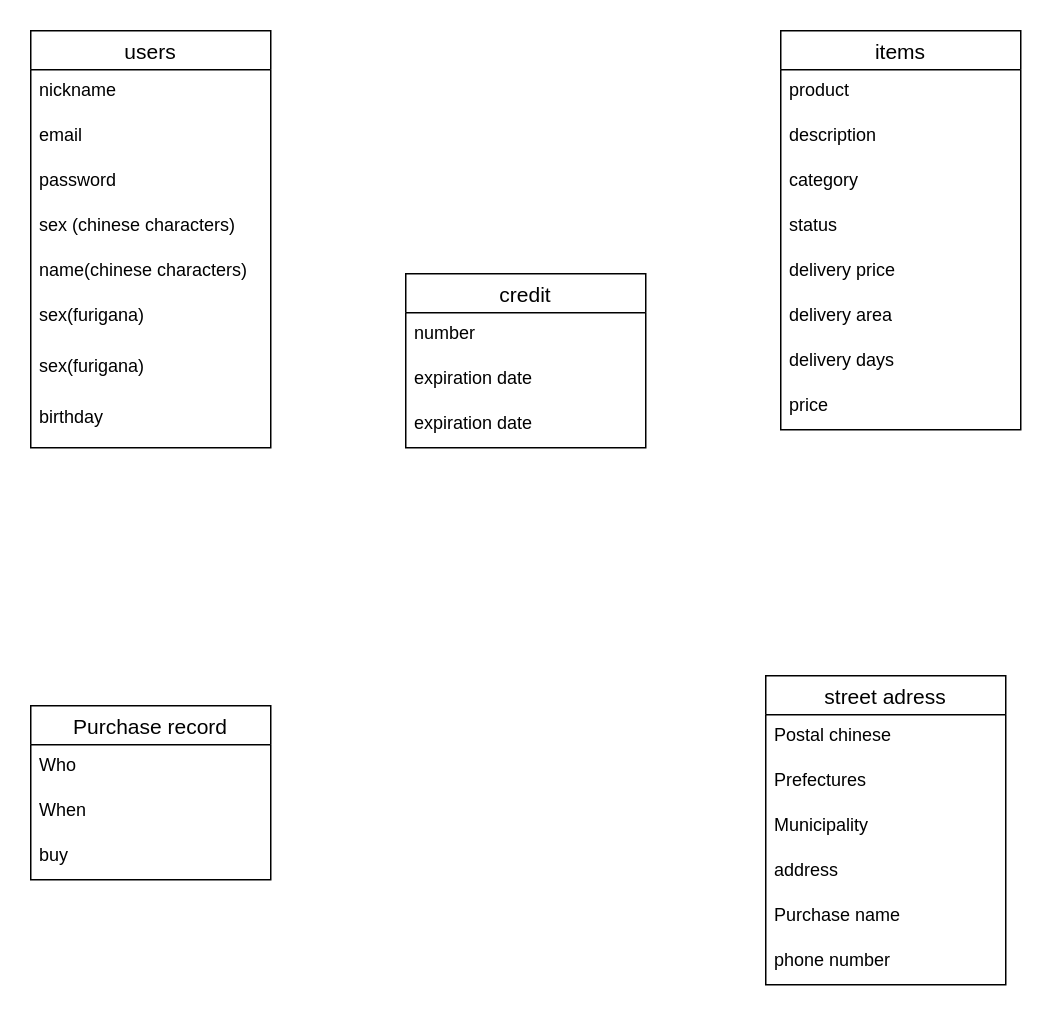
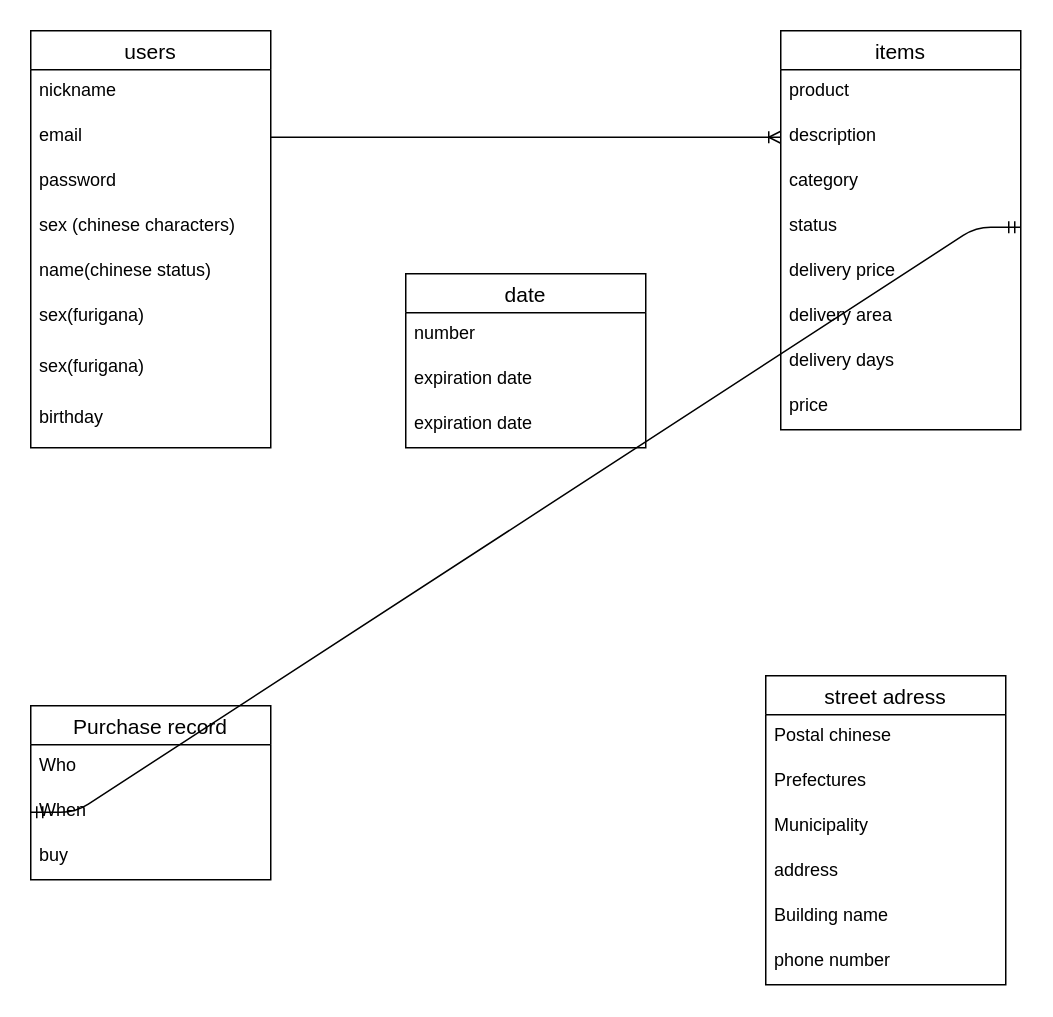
  <mxCell id="0" />
  <mxCell id="1" parent="0" />
+ <mxCell id="2" value="" style="edgeStyle=entityRelationEdgeStyle;fontSize=12;html=1;endArrow=ERoneToMany;exitX=1;exitY=0.5;exitDx=0;exitDy=0;entryX=0;entryY=0.5;entryDx=0;entryDy=0;" parent="1" source="16" target="25" edge="1"><mxGeometry width="100" height="100" relative="1" as="geometry"><mxPoint x="450" y="460" as="sourcePoint" /><mxPoint x="550" y="360" as="targetPoint" /></mxGeometry></mxCell>
  <mxCell id="3" value="Purchase record" style="swimlane;fontStyle=0;childLayout=stackLayout;horizontal=1;startSize=26;horizontalStack=0;resizeParent=1;resizeParentMax=0;resizeLast=0;collapsible=1;marginBottom=0;align=center;fontSize=14;" vertex="1" parent="1"><mxGeometry x="20" y="470" width="160" height="116" as="geometry" /></mxCell>
  <mxCell id="4" value="Who" style="text;strokeColor=none;fillColor=none;spacingLeft=4;spacingRight=4;overflow=hidden;rotatable=0;points=[[0,0.5],[1,0.5]];portConstraint=eastwest;fontSize=12;" vertex="1" parent="3"><mxGeometry y="26" width="160" height="30" as="geometry" /></mxCell>
  <mxCell id="5" value="When" style="text;strokeColor=none;fillColor=none;spacingLeft=4;spacingRight=4;overflow=hidden;rotatable=0;points=[[0,0.5],[1,0.5]];portConstraint=eastwest;fontSize=12;" vertex="1" parent="3"><mxGeometry y="56" width="160" height="30" as="geometry" /></mxCell>
  <mxCell id="6" value="buy" style="text;strokeColor=none;fillColor=none;spacingLeft=4;spacingRight=4;overflow=hidden;rotatable=0;points=[[0,0.5],[1,0.5]];portConstraint=eastwest;fontSize=12;" vertex="1" parent="3"><mxGeometry y="86" width="160" height="30" as="geometry" /></mxCell>
  <mxCell id="7" value="street adress" style="swimlane;fontStyle=0;childLayout=stackLayout;horizontal=1;startSize=26;horizontalStack=0;resizeParent=1;resizeParentMax=0;resizeLast=0;collapsible=1;marginBottom=0;align=center;fontSize=14;labelBackgroundColor=none;html=0;" parent="1" vertex="1"><mxGeometry x="510" y="450" width="160" height="206" as="geometry" /></mxCell>
  <mxCell id="8" value="Postal chinese" style="text;strokeColor=none;fillColor=none;spacingLeft=4;spacingRight=4;overflow=hidden;rotatable=0;points=[[0,0.5],[1,0.5]];portConstraint=eastwest;fontSize=12;" parent="7" vertex="1"><mxGeometry y="26" width="160" height="30" as="geometry" /></mxCell>
  <mxCell id="9" value="Prefectures" style="text;strokeColor=none;fillColor=none;spacingLeft=4;spacingRight=4;overflow=hidden;rotatable=0;points=[[0,0.5],[1,0.5]];portConstraint=eastwest;fontSize=12;" parent="7" vertex="1"><mxGeometry y="56" width="160" height="30" as="geometry" /></mxCell>
  <mxCell id="10" value="Municipality" style="text;strokeColor=none;fillColor=none;spacingLeft=4;spacingRight=4;overflow=hidden;rotatable=0;points=[[0,0.5],[1,0.5]];portConstraint=eastwest;fontSize=12;" parent="7" vertex="1"><mxGeometry y="86" width="160" height="30" as="geometry" /></mxCell>
  <mxCell id="11" value="address" style="text;strokeColor=none;fillColor=none;spacingLeft=4;spacingRight=4;overflow=hidden;rotatable=0;points=[[0,0.5],[1,0.5]];portConstraint=eastwest;fontSize=12;" parent="7" vertex="1"><mxGeometry y="116" width="160" height="30" as="geometry" /></mxCell>
- <mxCell id="12" value="Purchase name" style="text;strokeColor=none;fillColor=none;spacingLeft=4;spacingRight=4;overflow=hidden;rotatable=0;points=[[0,0.5],[1,0.5]];portConstraint=eastwest;fontSize=12;" parent="7" vertex="1"><mxGeometry y="146" width="160" height="30" as="geometry" /></mxCell>
+ <mxCell id="12" value="Building name" style="text;strokeColor=none;fillColor=none;spacingLeft=4;spacingRight=4;overflow=hidden;rotatable=0;points=[[0,0.5],[1,0.5]];portConstraint=eastwest;fontSize=12;" parent="7" vertex="1"><mxGeometry y="146" width="160" height="30" as="geometry" /></mxCell>
  <mxCell id="13" value="phone number" style="text;strokeColor=none;fillColor=none;spacingLeft=4;spacingRight=4;overflow=hidden;rotatable=0;points=[[0,0.5],[1,0.5]];portConstraint=eastwest;fontSize=12;" parent="7" vertex="1"><mxGeometry y="176" width="160" height="30" as="geometry" /></mxCell>
  <mxCell id="14" value="users" style="swimlane;fontStyle=0;childLayout=stackLayout;horizontal=1;startSize=26;horizontalStack=0;resizeParent=1;resizeParentMax=0;resizeLast=0;collapsible=1;marginBottom=0;align=center;fontSize=14;labelBackgroundColor=none;html=0;" parent="1" vertex="1"><mxGeometry x="20" y="20" width="160" height="278" as="geometry" /></mxCell>
  <mxCell id="15" value="nickname" style="text;strokeColor=none;fillColor=none;spacingLeft=4;spacingRight=4;overflow=hidden;rotatable=0;points=[[0,0.5],[1,0.5]];portConstraint=eastwest;fontSize=12;" parent="14" vertex="1"><mxGeometry y="26" width="160" height="30" as="geometry" /></mxCell>
  <mxCell id="16" value="email" style="text;strokeColor=none;fillColor=none;spacingLeft=4;spacingRight=4;overflow=hidden;rotatable=0;points=[[0,0.5],[1,0.5]];portConstraint=eastwest;fontSize=12;" parent="14" vertex="1"><mxGeometry y="56" width="160" height="30" as="geometry" /></mxCell>
  <mxCell id="17" value="password" style="text;strokeColor=none;fillColor=none;spacingLeft=4;spacingRight=4;overflow=hidden;rotatable=0;points=[[0,0.5],[1,0.5]];portConstraint=eastwest;fontSize=12;" parent="14" vertex="1"><mxGeometry y="86" width="160" height="30" as="geometry" /></mxCell>
  <mxCell id="18" value="sex (chinese characters)" style="text;strokeColor=none;fillColor=none;spacingLeft=4;spacingRight=4;overflow=hidden;rotatable=0;points=[[0,0.5],[1,0.5]];portConstraint=eastwest;fontSize=12;" parent="14" vertex="1"><mxGeometry y="116" width="160" height="30" as="geometry" /></mxCell>
- <mxCell id="19" value="name(chinese characters)" style="text;strokeColor=none;fillColor=none;spacingLeft=4;spacingRight=4;overflow=hidden;rotatable=0;points=[[0,0.5],[1,0.5]];portConstraint=eastwest;fontSize=12;" parent="14" vertex="1"><mxGeometry y="146" width="160" height="30" as="geometry" /></mxCell>
+ <mxCell id="19" value="name(chinese status)" style="text;strokeColor=none;fillColor=none;spacingLeft=4;spacingRight=4;overflow=hidden;rotatable=0;points=[[0,0.5],[1,0.5]];portConstraint=eastwest;fontSize=12;" parent="14" vertex="1"><mxGeometry y="146" width="160" height="30" as="geometry" /></mxCell>
  <mxCell id="20" value="sex(furigana)" style="text;strokeColor=none;fillColor=none;spacingLeft=4;spacingRight=4;overflow=hidden;rotatable=0;points=[[0,0.5],[1,0.5]];portConstraint=eastwest;fontSize=12;" parent="14" vertex="1"><mxGeometry y="176" width="160" height="34" as="geometry" /></mxCell>
  <mxCell id="21" value="sex(furigana)" style="text;strokeColor=none;fillColor=none;spacingLeft=4;spacingRight=4;overflow=hidden;rotatable=0;points=[[0,0.5],[1,0.5]];portConstraint=eastwest;fontSize=12;" vertex="1" parent="14"><mxGeometry y="210" width="160" height="34" as="geometry" /></mxCell>
  <mxCell id="22" value="birthday" style="text;strokeColor=none;fillColor=none;spacingLeft=4;spacingRight=4;overflow=hidden;rotatable=0;points=[[0,0.5],[1,0.5]];portConstraint=eastwest;fontSize=12;" vertex="1" parent="14"><mxGeometry y="244" width="160" height="34" as="geometry" /></mxCell>
  <mxCell id="23" value="items" style="swimlane;fontStyle=0;childLayout=stackLayout;horizontal=1;startSize=26;horizontalStack=0;resizeParent=1;resizeParentMax=0;resizeLast=0;collapsible=1;marginBottom=0;align=center;fontSize=14;labelBackgroundColor=none;html=0;" parent="1" vertex="1"><mxGeometry x="520" y="20" width="160" height="266" as="geometry" /></mxCell>
  <mxCell id="24" value="product" style="text;strokeColor=none;fillColor=none;spacingLeft=4;spacingRight=4;overflow=hidden;rotatable=0;points=[[0,0.5],[1,0.5]];portConstraint=eastwest;fontSize=12;" parent="23" vertex="1"><mxGeometry y="26" width="160" height="30" as="geometry" /></mxCell>
  <mxCell id="25" value="description" style="text;strokeColor=none;fillColor=none;spacingLeft=4;spacingRight=4;overflow=hidden;rotatable=0;points=[[0,0.5],[1,0.5]];portConstraint=eastwest;fontSize=12;" parent="23" vertex="1"><mxGeometry y="56" width="160" height="30" as="geometry" /></mxCell>
  <mxCell id="26" value="category" style="text;strokeColor=none;fillColor=none;spacingLeft=4;spacingRight=4;overflow=hidden;rotatable=0;points=[[0,0.5],[1,0.5]];portConstraint=eastwest;fontSize=12;" parent="23" vertex="1"><mxGeometry y="86" width="160" height="30" as="geometry" /></mxCell>
  <mxCell id="27" value="status" style="text;strokeColor=none;fillColor=none;spacingLeft=4;spacingRight=4;overflow=hidden;rotatable=0;points=[[0,0.5],[1,0.5]];portConstraint=eastwest;fontSize=12;" parent="23" vertex="1"><mxGeometry y="116" width="160" height="30" as="geometry" /></mxCell>
  <mxCell id="28" value="delivery price" style="text;strokeColor=none;fillColor=none;spacingLeft=4;spacingRight=4;overflow=hidden;rotatable=0;points=[[0,0.5],[1,0.5]];portConstraint=eastwest;fontSize=12;" parent="23" vertex="1"><mxGeometry y="146" width="160" height="30" as="geometry" /></mxCell>
  <mxCell id="29" value="delivery area" style="text;strokeColor=none;fillColor=none;spacingLeft=4;spacingRight=4;overflow=hidden;rotatable=0;points=[[0,0.5],[1,0.5]];portConstraint=eastwest;fontSize=12;" vertex="1" parent="23"><mxGeometry y="176" width="160" height="30" as="geometry" /></mxCell>
  <mxCell id="30" value="delivery days" style="text;strokeColor=none;fillColor=none;spacingLeft=4;spacingRight=4;overflow=hidden;rotatable=0;points=[[0,0.5],[1,0.5]];portConstraint=eastwest;fontSize=12;" vertex="1" parent="23"><mxGeometry y="206" width="160" height="30" as="geometry" /></mxCell>
  <mxCell id="31" value="price" style="text;strokeColor=none;fillColor=none;spacingLeft=4;spacingRight=4;overflow=hidden;rotatable=0;points=[[0,0.5],[1,0.5]];portConstraint=eastwest;fontSize=12;" vertex="1" parent="23"><mxGeometry y="236" width="160" height="30" as="geometry" /></mxCell>
- <mxCell id="33" value="credit" style="swimlane;fontStyle=0;childLayout=stackLayout;horizontal=1;startSize=26;horizontalStack=0;resizeParent=1;resizeParentMax=0;resizeLast=0;collapsible=1;marginBottom=0;align=center;fontSize=14;labelBackgroundColor=none;html=0;" parent="1" vertex="1"><mxGeometry x="270" y="182" width="160" height="116" as="geometry" /></mxCell>
+ <mxCell id="32" value="" style="edgeStyle=entityRelationEdgeStyle;fontSize=12;html=1;endArrow=ERmandOne;startArrow=ERmandOne;exitX=1;exitY=0.5;exitDx=0;exitDy=0;entryX=0;entryY=0.5;entryDx=0;entryDy=0;" edge="1" parent="1" source="27" target="5"><mxGeometry width="100" height="100" relative="1" as="geometry"><mxPoint x="200" y="370" as="sourcePoint" /><mxPoint x="300" y="270" as="targetPoint" /></mxGeometry></mxCell>
+ <mxCell id="33" value="date" style="swimlane;fontStyle=0;childLayout=stackLayout;horizontal=1;startSize=26;horizontalStack=0;resizeParent=1;resizeParentMax=0;resizeLast=0;collapsible=1;marginBottom=0;align=center;fontSize=14;labelBackgroundColor=none;html=0;" parent="1" vertex="1"><mxGeometry x="270" y="182" width="160" height="116" as="geometry" /></mxCell>
  <mxCell id="34" value="number" style="text;strokeColor=none;fillColor=none;spacingLeft=4;spacingRight=4;overflow=hidden;rotatable=0;points=[[0,0.5],[1,0.5]];portConstraint=eastwest;fontSize=12;" parent="33" vertex="1"><mxGeometry y="26" width="160" height="30" as="geometry" /></mxCell>
  <mxCell id="35" value="expiration date" style="text;strokeColor=none;fillColor=none;spacingLeft=4;spacingRight=4;overflow=hidden;rotatable=0;points=[[0,0.5],[1,0.5]];portConstraint=eastwest;fontSize=12;" parent="33" vertex="1"><mxGeometry y="56" width="160" height="30" as="geometry" /></mxCell>
  <mxCell id="36" value="expiration date" style="text;strokeColor=none;fillColor=none;spacingLeft=4;spacingRight=4;overflow=hidden;rotatable=0;points=[[0,0.5],[1,0.5]];portConstraint=eastwest;fontSize=12;" parent="33" vertex="1"><mxGeometry y="86" width="160" height="30" as="geometry" /></mxCell>
